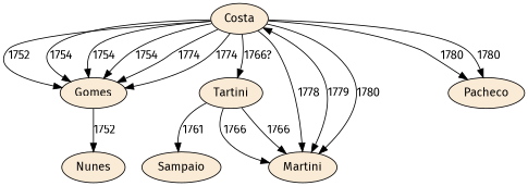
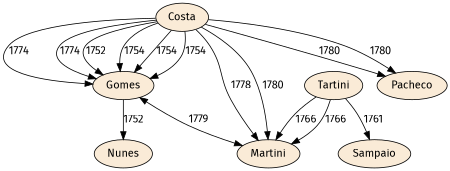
  digraph {
    fontname="Fira Sans"
    node [fillcolor=antiquewhite fontname="Fira Sans" style=filled]
    edge [fontname="Fira Sans"]
    Gomes
    Nunes
    Tartini
    Sampaio
    Martini
    Costa
    Pacheco
    Gomes -> Nunes [label=1752]
    Tartini -> Sampaio [label=1761]
    Tartini -> Martini [label=1766]
    Tartini -> Martini [label=1766]
    Costa -> Gomes [label=1752]
    Costa -> Gomes [label=1754]
    Costa -> Gomes [label=1754]
    Costa -> Gomes [label=1754]
    Costa -> Gomes [label=1774]
    Costa -> Gomes [label=1774]
-   Costa -> Tartini [label="1766?"]
    Costa -> Martini [label=1778]
-   Costa -> Martini [dir=both label=1779]
+   Gomes -> Martini [dir=both label=1779]
    Costa -> Martini [label=1780]
    Costa -> Pacheco [label=1780]
    Costa -> Pacheco [label=1780]
  }
